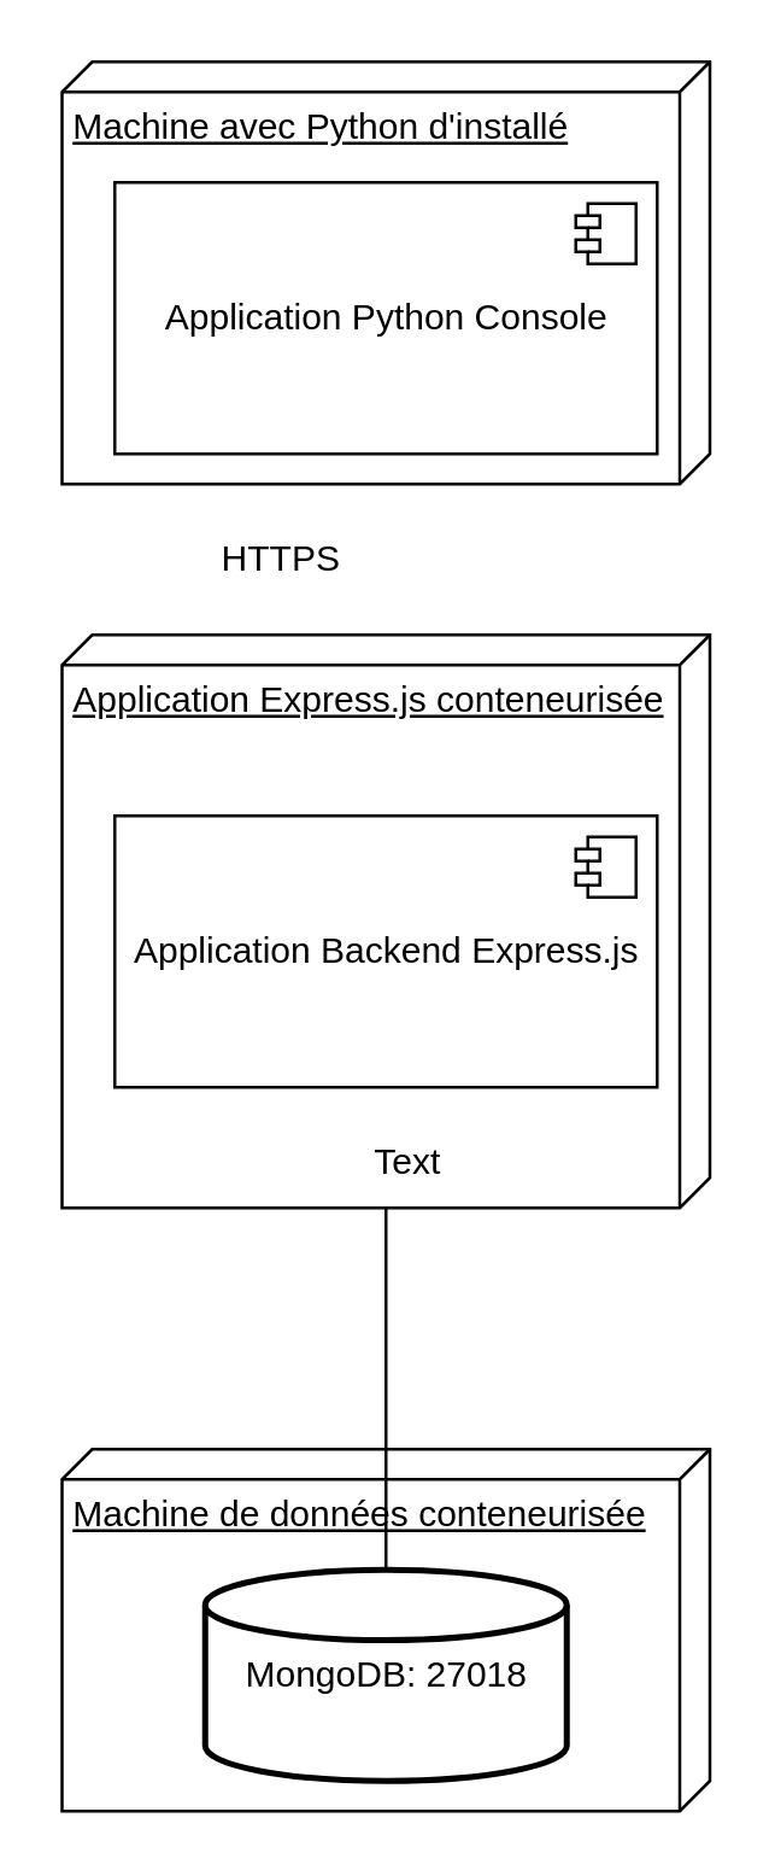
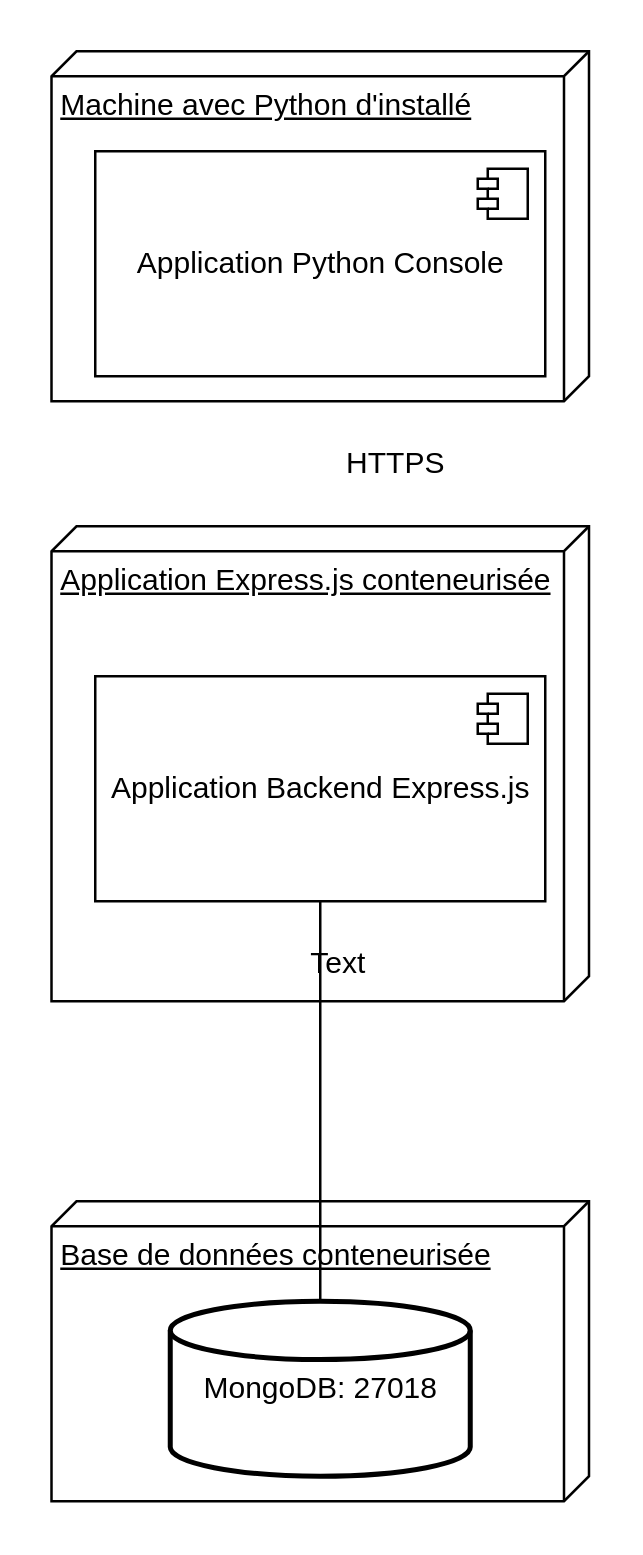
  <mxCell id="0" />
  <mxCell id="1" parent="0" />
  <mxCell id="2" value="Application Express.js conteneurisée" style="verticalAlign=top;align=left;spacingTop=8;spacingLeft=2;spacingRight=12;shape=cube;size=10;direction=south;fontStyle=4;html=1;whiteSpace=wrap;" vertex="1" parent="1"><mxGeometry x="20" y="210" width="215" height="190" as="geometry" /></mxCell>
  <mxCell id="3" value="Application Backend Express.js" style="html=1;dropTarget=0;whiteSpace=wrap;" vertex="1" parent="1"><mxGeometry x="37.5" y="270" width="180" height="90" as="geometry" /></mxCell>
  <mxCell id="4" value="" style="shape=module;jettyWidth=8;jettyHeight=4;" vertex="1" parent="3"><mxGeometry x="1" width="20" height="20" relative="1" as="geometry"><mxPoint x="-27" y="7" as="offset" /></mxGeometry></mxCell>
- <mxCell id="5" value="Machine de données conteneurisée" style="verticalAlign=top;align=left;spacingTop=8;spacingLeft=2;spacingRight=12;shape=cube;size=10;direction=south;fontStyle=4;html=1;whiteSpace=wrap;" vertex="1" parent="1"><mxGeometry x="20" y="480" width="215" height="120" as="geometry" /></mxCell>
+ <mxCell id="5" value="Base de données conteneurisée" style="verticalAlign=top;align=left;spacingTop=8;spacingLeft=2;spacingRight=12;shape=cube;size=10;direction=south;fontStyle=4;html=1;whiteSpace=wrap;" vertex="1" parent="1"><mxGeometry x="20" y="480" width="215" height="120" as="geometry" /></mxCell>
  <mxCell id="6" value="MongoDB: 27018" style="strokeWidth=2;html=1;shape=mxgraph.flowchart.database;whiteSpace=wrap;" vertex="1" parent="1"><mxGeometry x="67.5" y="520" width="120" height="70" as="geometry" /></mxCell>
  <mxCell id="7" value="Machine avec Python d'installé" style="verticalAlign=top;align=left;spacingTop=8;spacingLeft=2;spacingRight=12;shape=cube;size=10;direction=south;fontStyle=4;html=1;whiteSpace=wrap;" vertex="1" parent="1"><mxGeometry x="20" y="20" width="215" height="140" as="geometry" /></mxCell>
  <mxCell id="8" value="Application Python Console" style="html=1;dropTarget=0;whiteSpace=wrap;" vertex="1" parent="1"><mxGeometry x="37.5" y="60" width="180" height="90" as="geometry" /></mxCell>
  <mxCell id="9" value="" style="shape=module;jettyWidth=8;jettyHeight=4;" vertex="1" parent="8"><mxGeometry x="1" width="20" height="20" relative="1" as="geometry"><mxPoint x="-27" y="7" as="offset" /></mxGeometry></mxCell>
- <mxCell id="10" value="" style="endArrow=none;html=1;rounded=0;exitX=0.5;exitY=0;exitDx=0;exitDy=0;exitPerimeter=0;" edge="1" parent="1" source="6" target="2"><mxGeometry width="50" height="50" relative="1" as="geometry"><mxPoint x="-55" y="500" as="sourcePoint" /><mxPoint x="-5" y="450" as="targetPoint" /></mxGeometry></mxCell>
+ <mxCell id="10" value="" style="endArrow=none;html=1;rounded=0;entryX=0.5;entryY=1;entryDx=0;entryDy=0;exitX=0.5;exitY=0;exitDx=0;exitDy=0;exitPerimeter=0;" edge="1" parent="1" source="6" target="3"><mxGeometry width="50" height="50" relative="1" as="geometry"><mxPoint x="-55" y="500" as="sourcePoint" /><mxPoint x="-5" y="450" as="targetPoint" /></mxGeometry></mxCell>
  <mxCell id="11" value="Text" style="text;strokeColor=none;align=center;fillColor=none;html=1;verticalAlign=middle;whiteSpace=wrap;rounded=0;" vertex="1" parent="1"><mxGeometry x="105" y="370" width="60" height="30" as="geometry" /></mxCell>
- <mxCell id="12" value="HTTPS" style="text;html=1;align=center;verticalAlign=middle;whiteSpace=wrap;rounded=0;" vertex="1" parent="1"><mxGeometry x="62.5" y="170" width="60" height="30" as="geometry" /></mxCell>
+ <mxCell id="12" value="HTTPS" style="text;html=1;align=center;verticalAlign=middle;whiteSpace=wrap;rounded=0;" vertex="1" parent="1"><mxGeometry x="127.5" y="170" width="60" height="30" as="geometry" /></mxCell>
